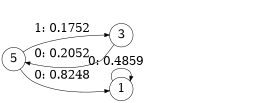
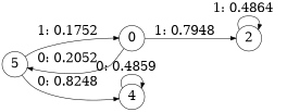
  digraph {
    rankdir=LR
    node [fontsize=24 shape=circle]
    edge [fontsize=24]
    n1 [label=5]
-   0 [label=3]
-   1
+   0
+   2
+   1 [label=4]
    n1 -> 0 [label="1: 0.1752   "]
    n1 -> 1 [label="0: 0.8248   "]
    0 -> n1 [label="0: 0.2052   "]
+   0 -> 2 [label="1: 0.7948   "]
+   2 -> 2 [label="1: 0.4864   "]
    1 -> 1 [label="0: 0.4859   "]
  }
